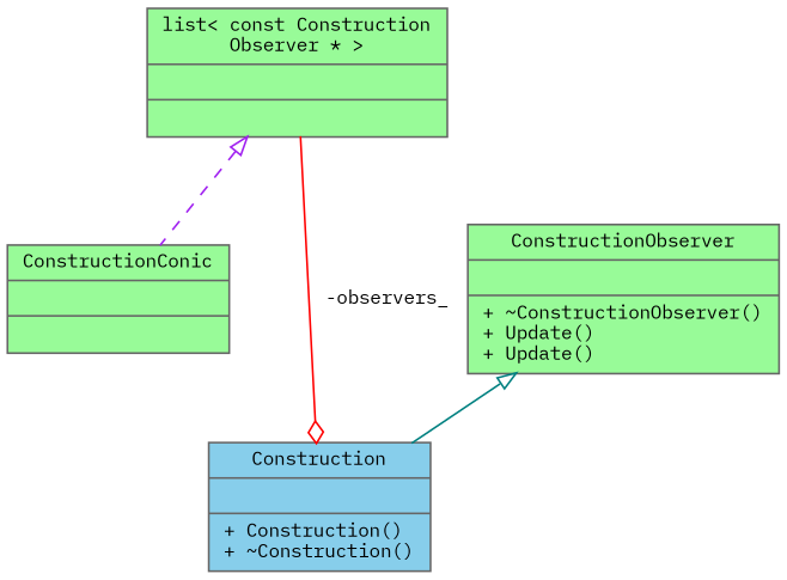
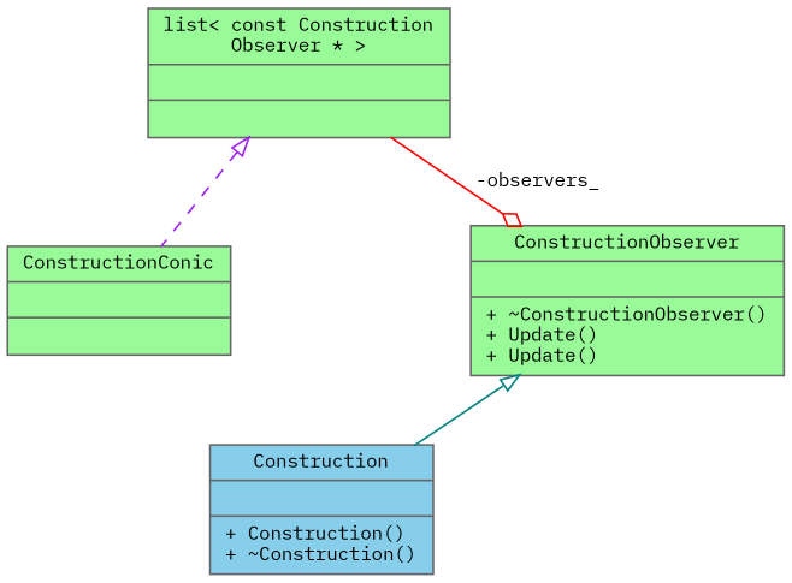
  digraph {
    fontname="IBM Plex Mono"
    node [color=gray40 fillcolor=palegreen fontname="IBM Plex Mono" fontsize=10 shape=record style=filled]
    edge [arrowtail=onormal dir=back fontname="IBM Plex Mono" fontsize=10 labelfontname=Helvetica labelfontsize=10 style=solid]
    n1 [fontcolor=black height=0.2 label="{ConstructionConic\n||}" width=0.4]
    n2 [fillcolor=skyblue height=0.2 label="{Construction\n||+ Construction()\l+ ~Construction()\l}" width=0.4]
    n3 [height=0.2 label="{ConstructionObserver\n||+ ~ConstructionObserver()\l+ Update()\l+ Update()\l}" width=0.4]
    n4 [height=0.2 label="{list\< const Construction\lObserver * \>\n||}" width=0.4]
    n3 -> n2 [color=teal]
    n4 -> n1 [color=purple style=dashed]
-   n4 -> n2 [arrowhead=odiamond color=red label=" -observers_" arrowtail="" dir=""]
+   n4 -> n3 [arrowhead=odiamond color=red label=" -observers_" arrowtail="" dir=""]
  }
